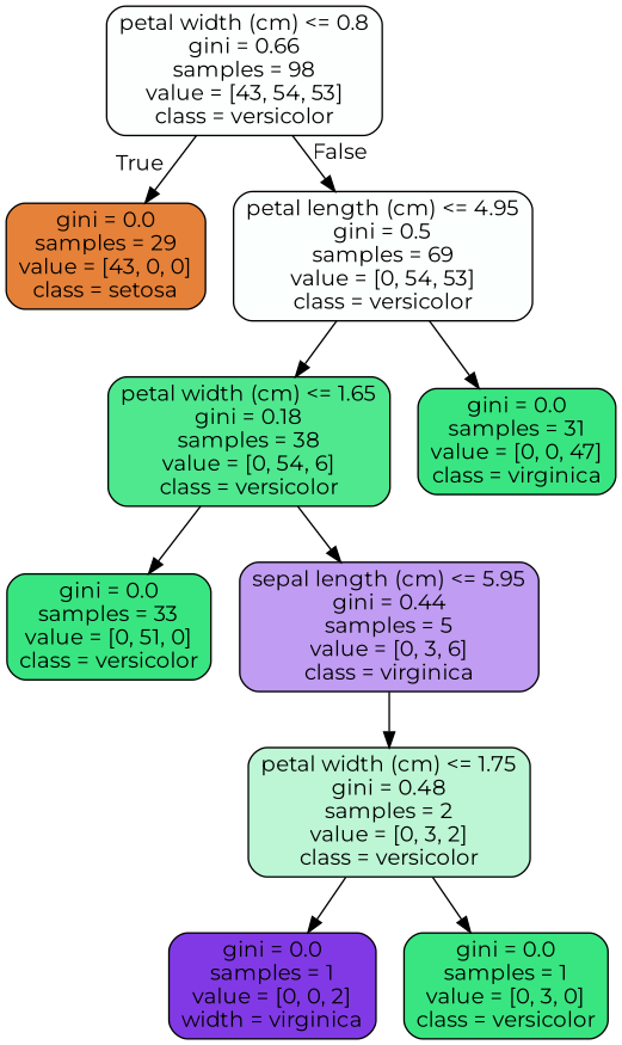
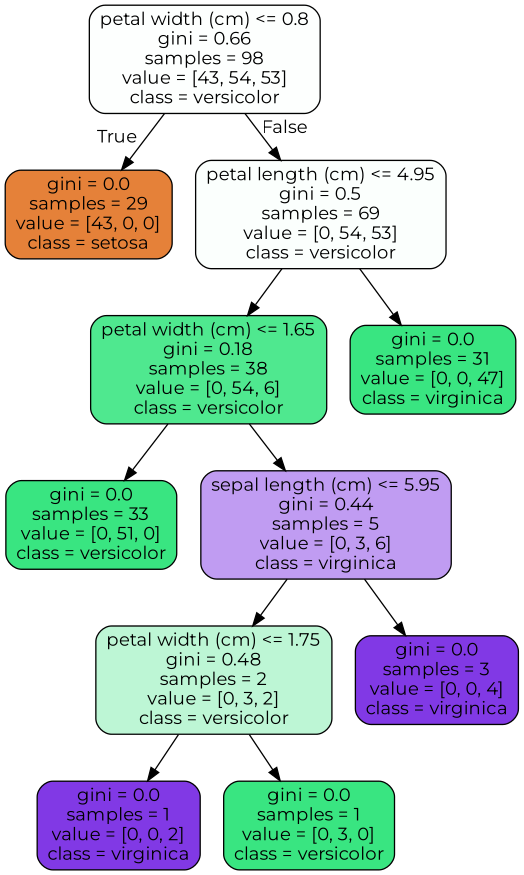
  digraph {
    fontname=Montserrat
    node [color=black fillcolor="#39e581" fontname=Montserrat shape=box style="filled, rounded"]
    edge [fontname=Montserrat]
    n1 [fillcolor="#fdfffe" label="petal width (cm) <= 0.8\ngini = 0.66\nsamples = 98\nvalue = [43, 54, 53]\nclass = versicolor"]
    n2 [fillcolor="#e58139" label="gini = 0.0\nsamples = 29\nvalue = [43, 0, 0]\nclass = setosa"]
    n3 [fillcolor="#fbfffd" label="petal length (cm) <= 4.95\ngini = 0.5\nsamples = 69\nvalue = [0, 54, 53]\nclass = versicolor"]
    n4 [fillcolor="#4fe88f" label="petal width (cm) <= 1.65\ngini = 0.18\nsamples = 38\nvalue = [0, 54, 6]\nclass = versicolor"]
    n5 [label="gini = 0.0\nsamples = 31\nvalue = [0, 0, 47]\nclass = virginica"]
    n6 [label="gini = 0.0\nsamples = 33\nvalue = [0, 51, 0]\nclass = versicolor"]
    n7 [fillcolor="#c09cf2" label="sepal length (cm) <= 5.95\ngini = 0.44\nsamples = 5\nvalue = [0, 3, 6]\nclass = virginica"]
    n8 [fillcolor="#bdf6d5" label="petal width (cm) <= 1.75\ngini = 0.48\nsamples = 2\nvalue = [0, 3, 2]\nclass = versicolor"]
-   n10 [fillcolor="#8139e5" label="gini = 0.0\nsamples = 1\nvalue = [0, 0, 2]\nwidth = virginica"]
+   n9 [fillcolor="#8139e5" label="gini = 0.0\nsamples = 3\nvalue = [0, 0, 4]\nclass = virginica"]
+   n10 [fillcolor="#8139e5" label="gini = 0.0\nsamples = 1\nvalue = [0, 0, 2]\nclass = virginica"]
    n11 [label="gini = 0.0\nsamples = 1\nvalue = [0, 3, 0]\nclass = versicolor"]
    n1 -> n2 [headlabel=True labelangle=45 labeldistance=2.5]
    n1 -> n3 [headlabel=False labelangle=-45 labeldistance=2.5]
    n3 -> n4
    n3 -> n5
    n4 -> n6
    n4 -> n7
    n7 -> n8
+   n7 -> n9
    n8 -> n10
    n8 -> n11
  }
